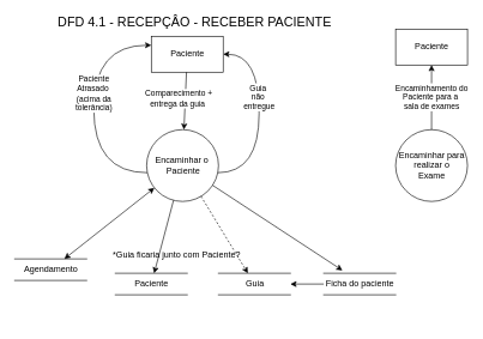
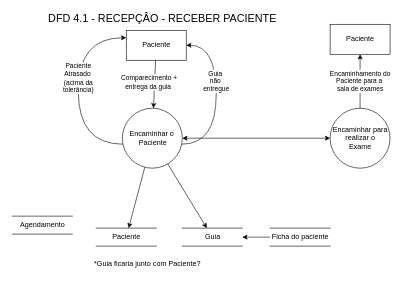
  <mxCell id="0" />
  <mxCell id="1" parent="0" />
  <mxCell id="2" value="Paciente" style="html=1;dashed=0;whitespace=wrap;" parent="1" vertex="1"><mxGeometry x="210" y="50" width="100" height="50" as="geometry" /></mxCell>
  <mxCell id="3" value="Encaminhar o&amp;nbsp;&lt;br&gt;Paciente" style="shape=ellipse;html=1;dashed=0;whitespace=wrap;aspect=fixed;perimeter=ellipsePerimeter;" parent="1" vertex="1"><mxGeometry x="203.5" y="180" width="100" height="100" as="geometry" /></mxCell>
  <mxCell id="4" value="Comparecimento +&lt;br&gt;entrega da guia&amp;nbsp;" style="endArrow=classic;html=1;" parent="1" source="2" target="3" edge="1"><mxGeometry x="-0.083" y="-9" width="50" height="50" relative="1" as="geometry"><mxPoint x="380" y="260" as="sourcePoint" /><mxPoint x="430" y="210" as="targetPoint" /><mxPoint as="offset" /></mxGeometry></mxCell>
  <mxCell id="5" value="Agendamento" style="html=1;dashed=0;whitespace=wrap;shape=partialRectangle;right=0;left=0;" parent="1" vertex="1"><mxGeometry x="20" y="360" width="100" height="30" as="geometry" /></mxCell>
  <mxCell id="6" value="Paciente" style="html=1;dashed=0;whitespace=wrap;shape=partialRectangle;right=0;left=0;" parent="1" vertex="1"><mxGeometry x="160" y="380" width="100" height="30" as="geometry" /></mxCell>
- <mxCell id="7" value="" style="endArrow=classic;html=1;dashed=1;" parent="1" source="3" target="8" edge="1"><mxGeometry width="50" height="50" relative="1" as="geometry"><mxPoint x="380" y="260" as="sourcePoint" /><mxPoint x="430" y="210" as="targetPoint" /></mxGeometry></mxCell>
+ <mxCell id="7" value="" style="endArrow=classic;html=1;" parent="1" source="3" target="8" edge="1"><mxGeometry width="50" height="50" relative="1" as="geometry"><mxPoint x="380" y="260" as="sourcePoint" /><mxPoint x="430" y="210" as="targetPoint" /></mxGeometry></mxCell>
  <mxCell id="8" value="Guia" style="html=1;dashed=0;whitespace=wrap;shape=partialRectangle;right=0;left=0;" parent="1" vertex="1"><mxGeometry x="303.5" y="380" width="100" height="30" as="geometry" /></mxCell>
- <mxCell id="9" value="*Guia ficaria junto com Paciente?" style="text;html=1;align=center;verticalAlign=middle;resizable=0;points=[];autosize=1;" parent="1" vertex="1"><mxGeometry x="150" y="345" width="190" height="20" as="geometry" /></mxCell>
+ <mxCell id="9" value="*Guia ficaria junto com Paciente?" style="text;html=1;align=center;verticalAlign=middle;resizable=0;points=[];autosize=1;" parent="1" vertex="1"><mxGeometry x="150" y="430" width="190" height="20" as="geometry" /></mxCell>
  <mxCell id="10" value="" style="endArrow=classic;html=1;" parent="1" source="3" target="6" edge="1"><mxGeometry width="50" height="50" relative="1" as="geometry"><mxPoint x="100" y="360" as="sourcePoint" /><mxPoint x="150" y="310" as="targetPoint" /></mxGeometry></mxCell>
- <mxCell id="11" value="" style="endArrow=classic;html=1;startArrow=classic;startFill=1;" parent="1" source="3" target="5" edge="1"><mxGeometry width="50" height="50" relative="1" as="geometry"><mxPoint x="70" y="350" as="sourcePoint" /><mxPoint x="120" y="300" as="targetPoint" /></mxGeometry></mxCell>
+ <mxCell id="11" value="" style="endArrow=classic;html=1;startArrow=classic;startFill=1;" parent="1" source="3" target="17" edge="1"><mxGeometry width="50" height="50" relative="1" as="geometry"><mxPoint x="70" y="350" as="sourcePoint" /><mxPoint x="120" y="300" as="targetPoint" /></mxGeometry></mxCell>
  <mxCell id="12" value="Guia&amp;nbsp;&lt;br&gt;não&amp;nbsp;&lt;br&gt;entregue" style="endArrow=classic;html=1;edgeStyle=orthogonalEdgeStyle;curved=1;" parent="1" source="3" target="2" edge="1"><mxGeometry x="0.194" width="50" height="50" relative="1" as="geometry"><mxPoint x="380" y="260" as="sourcePoint" /><mxPoint x="430" y="210" as="targetPoint" /><Array as="points"><mxPoint x="360" y="240" /><mxPoint x="360" y="75" /></Array><mxPoint as="offset" /></mxGeometry></mxCell>
  <mxCell id="13" value="Paciente&lt;br&gt;Atrasado&amp;nbsp;&lt;br&gt;(acima da&lt;br&gt;tolerância)" style="endArrow=classic;html=1;entryX=0;entryY=0.25;entryDx=0;entryDy=0;edgeStyle=orthogonalEdgeStyle;curved=1;" parent="1" source="3" target="2" edge="1"><mxGeometry x="0.112" width="50" height="50" relative="1" as="geometry"><mxPoint x="70" y="230" as="sourcePoint" /><mxPoint x="70" y="50" as="targetPoint" /><Array as="points"><mxPoint x="130" y="240" /><mxPoint x="130" y="63" /></Array><mxPoint as="offset" /></mxGeometry></mxCell>
  <mxCell id="14" value="Ficha do paciente" style="html=1;dashed=0;whitespace=wrap;shape=partialRectangle;right=0;left=0;" parent="1" vertex="1"><mxGeometry x="450" y="380" width="100" height="30" as="geometry" /></mxCell>
- <mxCell id="15" value="" style="endArrow=classic;html=1;entryX=0.26;entryY=-0.133;entryDx=0;entryDy=0;entryPerimeter=0;" parent="1" source="3" target="14" edge="1"><mxGeometry width="50" height="50" relative="1" as="geometry"><mxPoint x="350" y="320" as="sourcePoint" /><mxPoint x="400" y="270" as="targetPoint" /></mxGeometry></mxCell>
  <mxCell id="16" value="&lt;font style=&quot;font-size: 18px&quot;&gt;DFD 4.1 - RECEPÇÂO - RECEBER PACIENTE&lt;/font&gt;" style="text;html=1;align=center;verticalAlign=middle;resizable=0;points=[];autosize=1;" parent="1" vertex="1"><mxGeometry x="70" y="20" width="400" height="20" as="geometry" /></mxCell>
  <mxCell id="17" value="Encaminhar para&lt;br&gt;realizar o&lt;br&gt;Exame" style="shape=ellipse;html=1;dashed=0;whitespace=wrap;aspect=fixed;perimeter=ellipsePerimeter;" parent="1" vertex="1"><mxGeometry x="550" y="180" width="100" height="100" as="geometry" /></mxCell>
  <mxCell id="18" value="" style="endArrow=classic;html=1;" parent="1" source="14" target="8" edge="1"><mxGeometry width="50" height="50" relative="1" as="geometry"><mxPoint x="380" y="230" as="sourcePoint" /><mxPoint x="430" y="180" as="targetPoint" /></mxGeometry></mxCell>
  <mxCell id="19" value="Paciente" style="html=1;dashed=0;whitespace=wrap;fillColor=none;gradientColor=none;" parent="1" vertex="1"><mxGeometry x="550" y="40" width="100" height="50" as="geometry" /></mxCell>
  <mxCell id="20" value="Encaminhamento do&lt;br&gt;Paciente para a&amp;nbsp;&lt;br&gt;sala de exames" style="endArrow=classic;html=1;" parent="1" source="17" target="19" edge="1"><mxGeometry width="50" height="50" relative="1" as="geometry"><mxPoint x="380" y="230" as="sourcePoint" /><mxPoint x="430" y="180" as="targetPoint" /></mxGeometry></mxCell>
